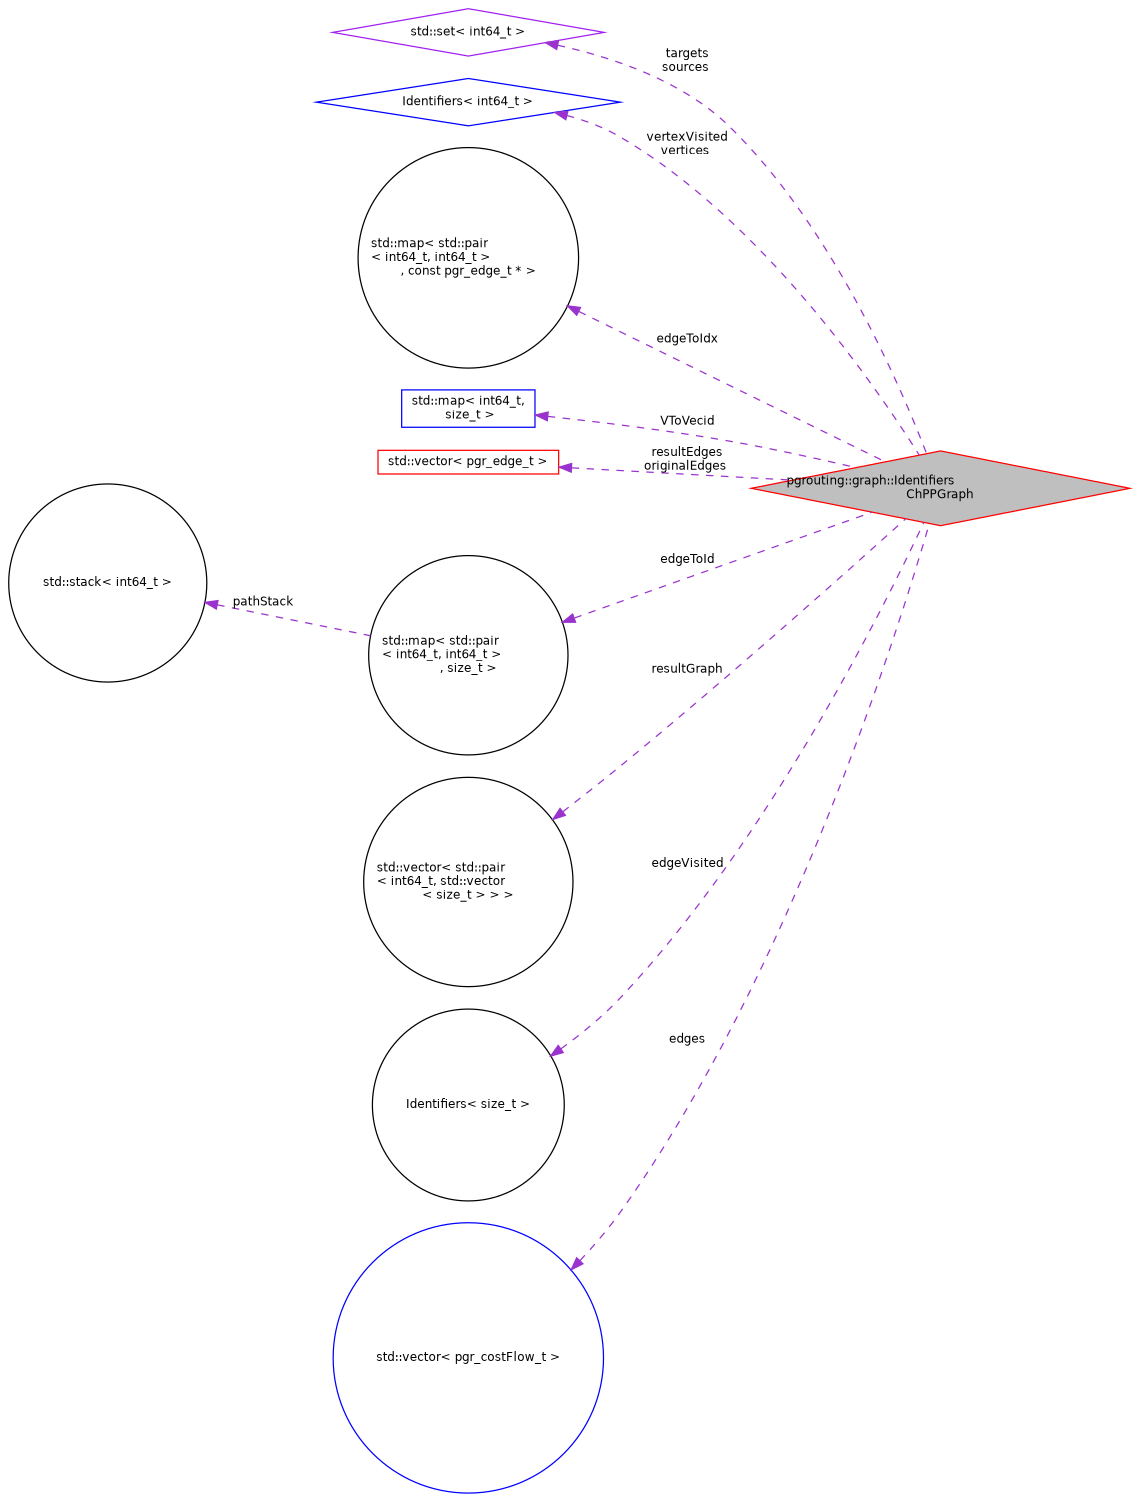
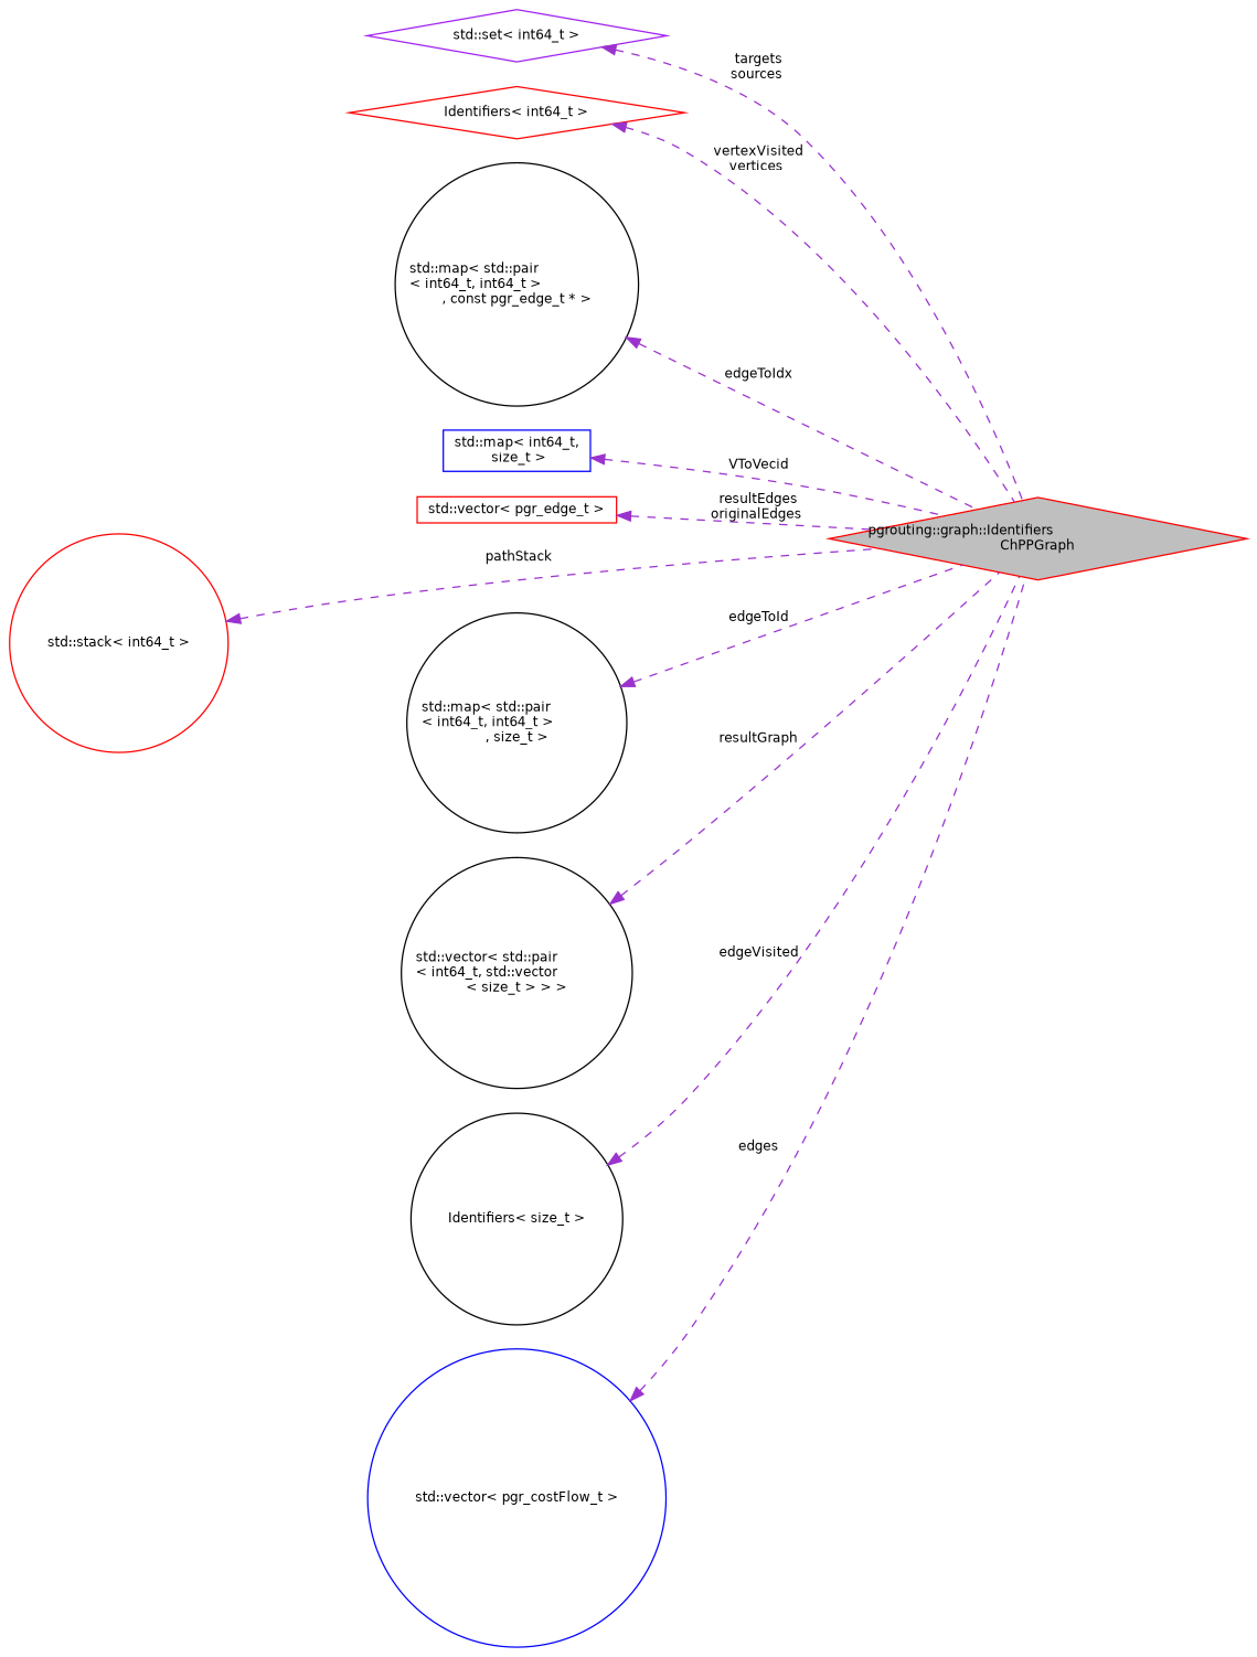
  digraph {
    rankdir=LR
    node [color=black fillcolor=white fontname=Helvetica fontsize=10 shape=circle style=filled]
    edge [color=darkorchid3 dir=back fontname=Helvetica fontsize=10 labelfontname=Helvetica labelfontsize=10 style=dashed]
    n1 [color=red fillcolor=grey75 fontcolor=black height=0.2 label="pgrouting::graph::Identifiers\lChPPGraph" shape=diamond width=0.4]
    n2 [color=purple height=0.2 label="std::set\< int64_t \>" shape=diamond width=0.4]
-   n3 [color=blue height=0.2 label="Identifiers\< int64_t \>" shape=diamond width=0.4]
+   n3 [color=red height=0.2 label="Identifiers\< int64_t \>" shape=diamond width=0.4]
    n4 [height=0.2 label="std::map\< std::pair\l\< int64_t, int64_t \>\l, const pgr_edge_t * \>" width=0.4]
    n5 [color=blue height=0.2 label="std::map\< int64_t,\l size_t \>" shape=box width=0.4]
    n6 [color=red height=0.2 label="std::vector\< pgr_edge_t \>" shape=box width=0.4]
    n7 [height=0.2 label="std::map\< std::pair\l\< int64_t, int64_t \>\l, size_t \>" width=0.4]
    n8 [height=0.2 label="std::vector\< std::pair\l\< int64_t, std::vector\l\< size_t \> \> \>" width=0.4]
-   n9 [height=0.2 label="std::stack\< int64_t \>" width=0.4]
+   n9 [color=red height=0.2 label="std::stack\< int64_t \>" width=0.4]
    n10 [height=0.2 label="Identifiers\< size_t \>" width=0.4]
    n11 [color=blue height=0.2 label="std::vector\< pgr_costFlow_t \>" width=0.4]
    n2 -> n1 [label=" targets\nsources"]
    n3 -> n1 [label=" vertexVisited\nvertices"]
    n4 -> n1 [label=" edgeToIdx"]
    n5 -> n1 [label=" VToVecid"]
    n6 -> n1 [label=" resultEdges\noriginalEdges"]
    n7 -> n1 [label=" edgeToId"]
    n8 -> n1 [label=" resultGraph"]
-   n9 -> n7 [label=" pathStack"]
+   n9 -> n1 [label=" pathStack"]
    n10 -> n1 [label=" edgeVisited"]
    n11 -> n1 [label=" edges"]
  }
